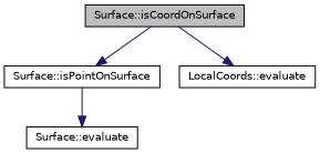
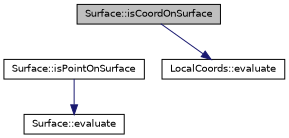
  digraph {
    rankdir=TB
    node [color=black fillcolor=white fontname=Helvetica fontsize=10 shape=record style=filled]
    edge [color=midnightblue fontname=Helvetica fontsize=10 labelfontname=Helvetica labelfontsize=10 style=solid]
    n1 [fillcolor=grey75 fontcolor=black height=0.2 label="Surface::isCoordOnSurface" width=0.4]
    n2 [height=0.2 label="Surface::isPointOnSurface" width=0.4]
    n3 [height=0.2 label="LocalCoords::evaluate" width=0.4]
    n4 [height=0.2 label="Surface::evaluate" width=0.4]
-   n1 -> n2
    n1 -> n3
    n2 -> n4
  }
